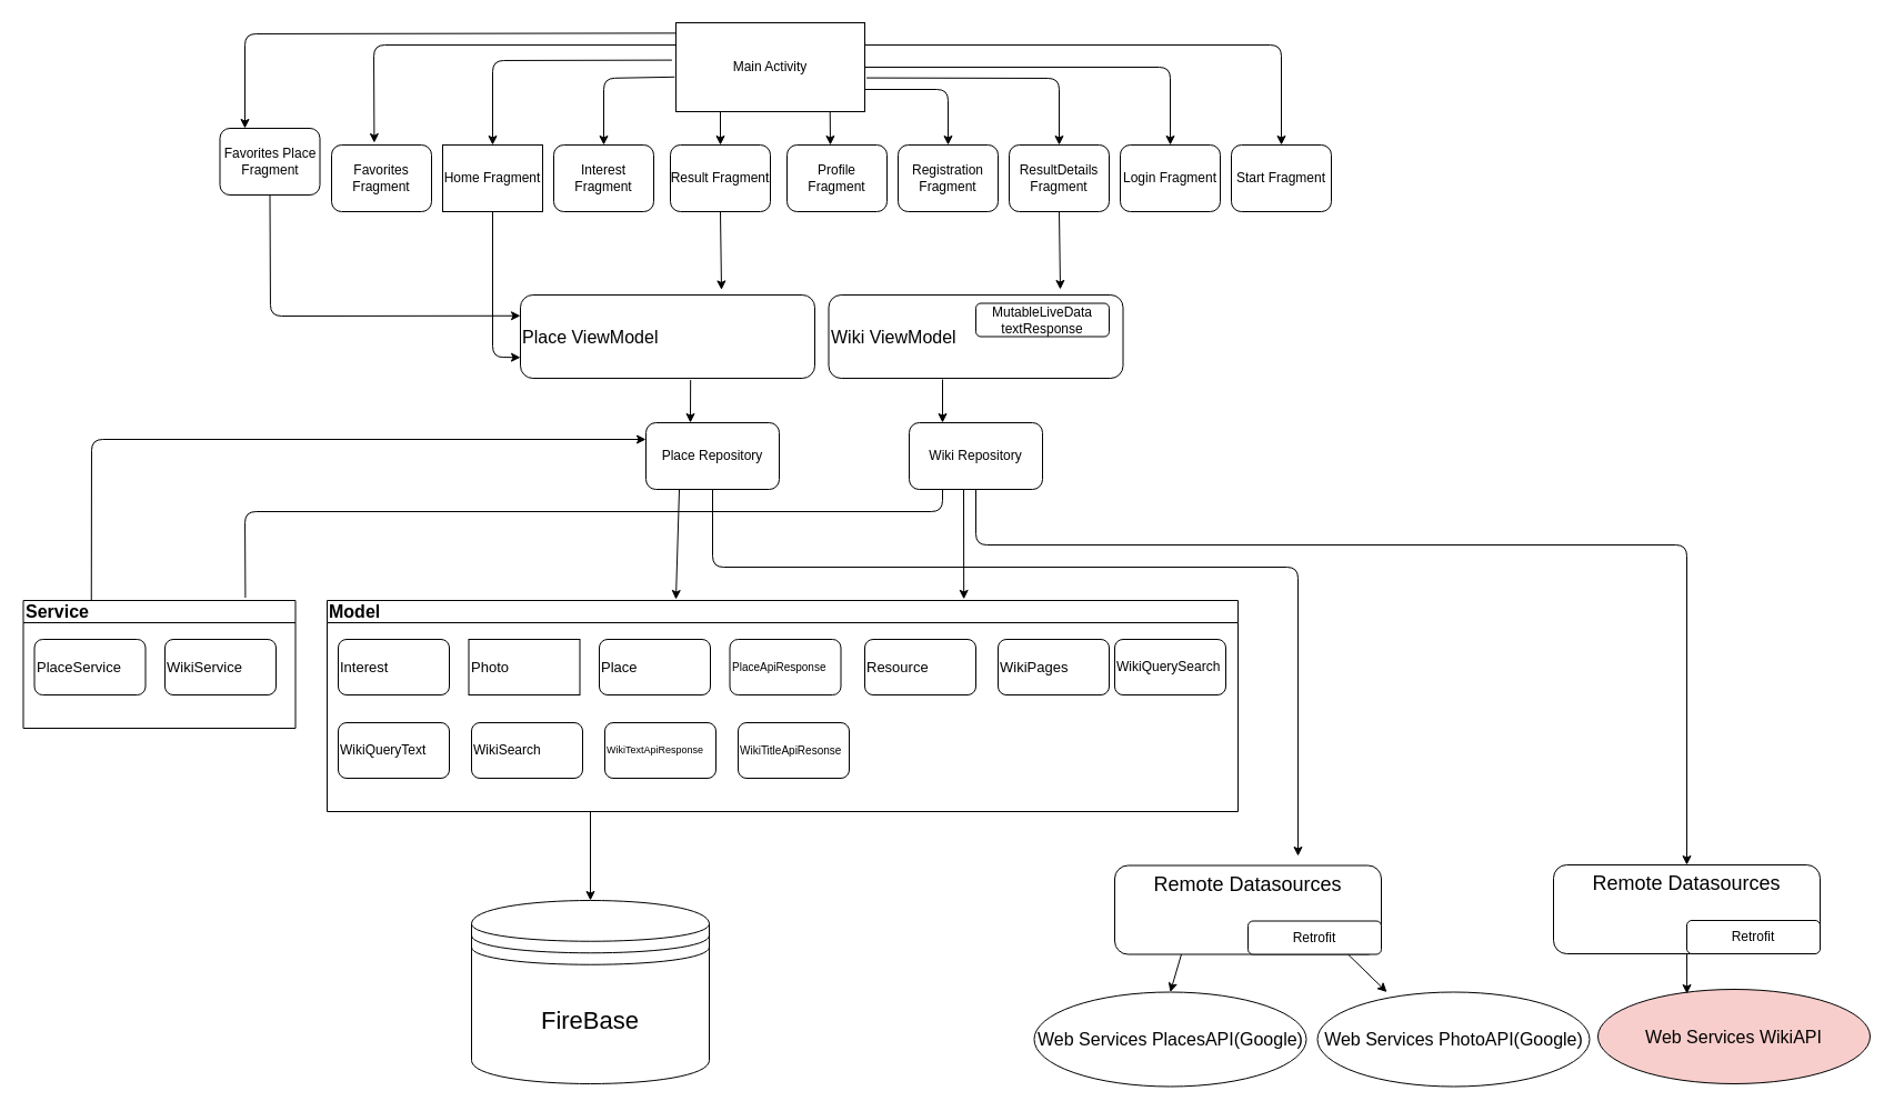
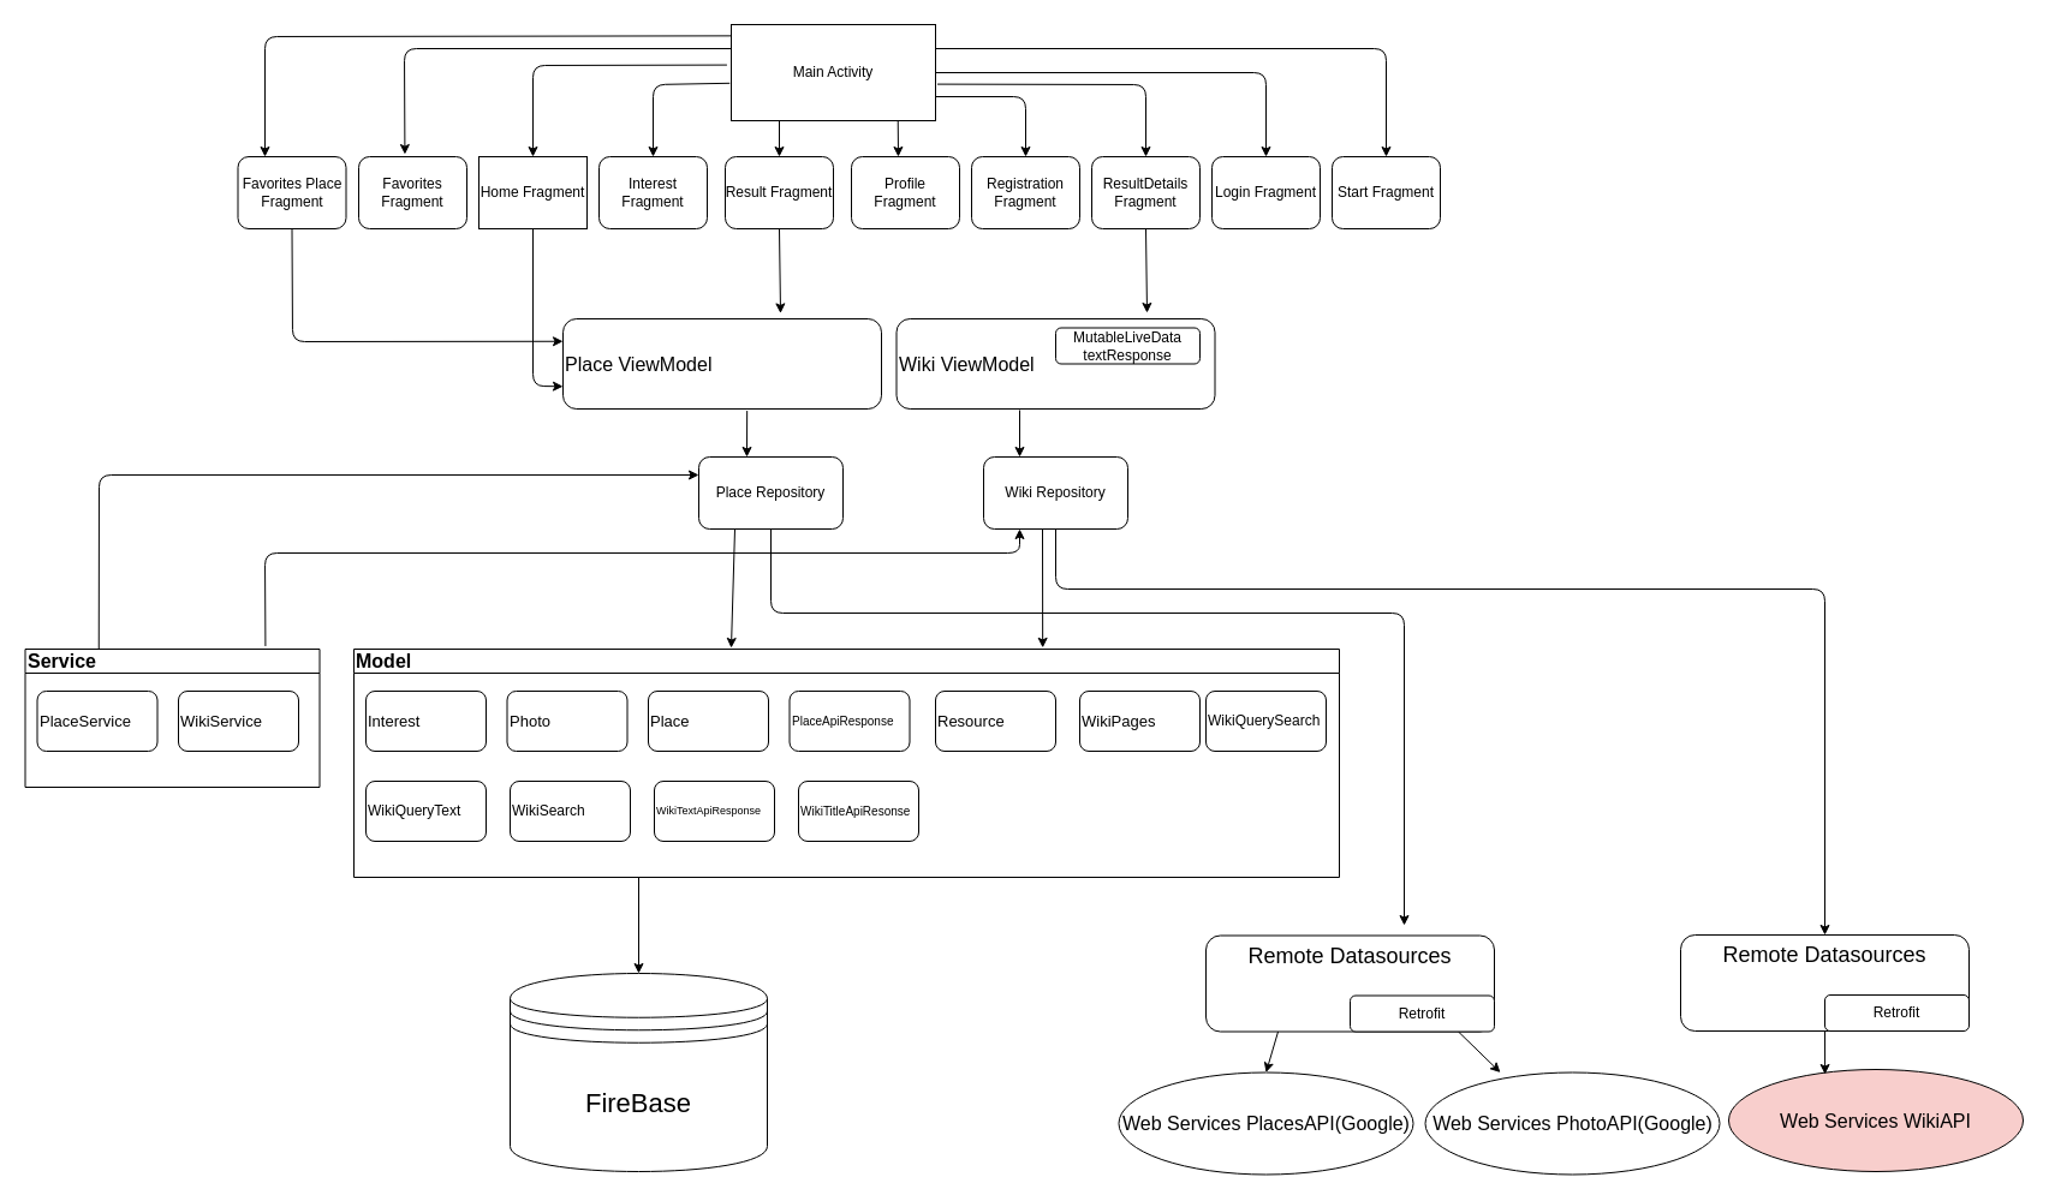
  <mxCell id="0" />
  <mxCell id="1" parent="0" />
  <mxCell id="2" value="Main Activity" style="rounded=0;whiteSpace=wrap;html=1;" parent="1" vertex="1"><mxGeometry x="608" y="20" width="170" height="80" as="geometry" /></mxCell>
  <mxCell id="3" value="Favorites Fragment" style="rounded=1;whiteSpace=wrap;html=1;" parent="1" vertex="1"><mxGeometry x="298" y="130" width="90" height="60" as="geometry" /></mxCell>
  <mxCell id="4" value="Home Fragment" style="whiteSpace=wrap;html=1;rounded=0;" parent="1" vertex="1"><mxGeometry x="398" y="130" width="90" height="60" as="geometry" /></mxCell>
  <mxCell id="5" value="Interest Fragment" style="rounded=1;whiteSpace=wrap;html=1;" parent="1" vertex="1"><mxGeometry x="498" y="130" width="90" height="60" as="geometry" /></mxCell>
  <mxCell id="6" value="Login Fragment" style="rounded=1;whiteSpace=wrap;html=1;" parent="1" vertex="1"><mxGeometry x="1008" y="130" width="90" height="60" as="geometry" /></mxCell>
  <mxCell id="7" value="Profile Fragment" style="rounded=1;whiteSpace=wrap;html=1;" parent="1" vertex="1"><mxGeometry x="708" y="130" width="90" height="60" as="geometry" /></mxCell>
  <mxCell id="8" value="Registration Fragment" style="rounded=1;whiteSpace=wrap;html=1;" parent="1" vertex="1"><mxGeometry x="808" y="130" width="90" height="60" as="geometry" /></mxCell>
  <mxCell id="9" value="ResultDetails Fragment" style="rounded=1;whiteSpace=wrap;html=1;" parent="1" vertex="1"><mxGeometry x="908" y="130" width="90" height="60" as="geometry" /></mxCell>
  <mxCell id="10" value="Result&amp;nbsp;Fragment" style="rounded=1;whiteSpace=wrap;html=1;" parent="1" vertex="1"><mxGeometry x="603" y="130" width="90" height="60" as="geometry" /></mxCell>
  <mxCell id="11" value="Start Fragment" style="rounded=1;whiteSpace=wrap;html=1;" parent="1" vertex="1"><mxGeometry x="1108" y="130" width="90" height="60" as="geometry" /></mxCell>
  <mxCell id="12" value="Place ViewModel" style="rounded=1;whiteSpace=wrap;html=1;align=left;verticalAlign=middle;fontSize=16;" parent="1" vertex="1"><mxGeometry x="468" y="265" width="265" height="75" as="geometry" /></mxCell>
  <mxCell id="13" value="Place Repository" style="rounded=1;whiteSpace=wrap;html=1;" parent="1" vertex="1"><mxGeometry x="581" y="380" width="120" height="60" as="geometry" /></mxCell>
  <mxCell id="14" value="Wiki Repository" style="rounded=1;whiteSpace=wrap;html=1;" parent="1" vertex="1"><mxGeometry x="818" y="380" width="120" height="60" as="geometry" /></mxCell>
  <mxCell id="15" value="" style="endArrow=classic;html=1;exitX=0;exitY=0.25;exitDx=0;exitDy=0;entryX=0.427;entryY=-0.033;entryDx=0;entryDy=0;entryPerimeter=0;" parent="1" source="2" target="3" edge="1"><mxGeometry width="50" height="50" relative="1" as="geometry"><mxPoint x="298" y="500" as="sourcePoint" /><mxPoint x="348" y="450" as="targetPoint" /><Array as="points"><mxPoint x="336" y="40" /></Array></mxGeometry></mxCell>
  <mxCell id="16" value="" style="endArrow=classic;html=1;entryX=0.5;entryY=0;entryDx=0;entryDy=0;exitX=-0.021;exitY=0.42;exitDx=0;exitDy=0;exitPerimeter=0;" parent="1" source="2" target="4" edge="1"><mxGeometry width="50" height="50" relative="1" as="geometry"><mxPoint x="298" y="500" as="sourcePoint" /><mxPoint x="348" y="450" as="targetPoint" /><Array as="points"><mxPoint x="443" y="54" /></Array></mxGeometry></mxCell>
  <mxCell id="17" value="" style="endArrow=classic;html=1;entryX=0.5;entryY=0;entryDx=0;entryDy=0;exitX=-0.007;exitY=0.61;exitDx=0;exitDy=0;exitPerimeter=0;" parent="1" source="2" target="5" edge="1"><mxGeometry width="50" height="50" relative="1" as="geometry"><mxPoint x="298" y="500" as="sourcePoint" /><mxPoint x="348" y="450" as="targetPoint" /><Array as="points"><mxPoint x="543" y="70" /></Array></mxGeometry></mxCell>
  <mxCell id="18" value="" style="endArrow=classic;html=1;exitX=0.816;exitY=1;exitDx=0;exitDy=0;exitPerimeter=0;" parent="1" source="2" edge="1"><mxGeometry width="50" height="50" relative="1" as="geometry"><mxPoint x="298" y="500" as="sourcePoint" /><mxPoint x="747" y="130" as="targetPoint" /></mxGeometry></mxCell>
  <mxCell id="19" value="" style="endArrow=classic;html=1;exitX=1;exitY=0.75;exitDx=0;exitDy=0;entryX=0.5;entryY=0;entryDx=0;entryDy=0;" parent="1" source="2" target="8" edge="1"><mxGeometry width="50" height="50" relative="1" as="geometry"><mxPoint x="298" y="500" as="sourcePoint" /><mxPoint x="348" y="450" as="targetPoint" /><Array as="points"><mxPoint x="853" y="80" /></Array></mxGeometry></mxCell>
  <mxCell id="20" value="" style="endArrow=classic;html=1;entryX=0.5;entryY=0;entryDx=0;entryDy=0;exitX=1.009;exitY=0.62;exitDx=0;exitDy=0;exitPerimeter=0;" parent="1" source="2" target="9" edge="1"><mxGeometry width="50" height="50" relative="1" as="geometry"><mxPoint x="298" y="500" as="sourcePoint" /><mxPoint x="348" y="450" as="targetPoint" /><Array as="points"><mxPoint x="953" y="70" /></Array></mxGeometry></mxCell>
  <mxCell id="21" value="" style="endArrow=classic;html=1;exitX=1;exitY=0.25;exitDx=0;exitDy=0;entryX=0.5;entryY=0;entryDx=0;entryDy=0;" parent="1" source="2" target="11" edge="1"><mxGeometry width="50" height="50" relative="1" as="geometry"><mxPoint x="298" y="500" as="sourcePoint" /><mxPoint x="348" y="450" as="targetPoint" /><Array as="points"><mxPoint x="1153" y="40" /></Array></mxGeometry></mxCell>
  <mxCell id="22" value="Wiki ViewModel" style="rounded=1;whiteSpace=wrap;html=1;align=left;verticalAlign=middle;fontSize=16;" parent="1" vertex="1"><mxGeometry x="745.5" y="265" width="265" height="75" as="geometry" /></mxCell>
  <mxCell id="23" value="MutableLiveData&lt;br&gt;textResponse" style="rounded=1;whiteSpace=wrap;html=1;" parent="1" vertex="1"><mxGeometry x="878" y="272.5" width="120" height="30" as="geometry" /></mxCell>
  <mxCell id="24" value="" style="endArrow=classic;html=1;fontSize=16;exitX=0.578;exitY=1.021;exitDx=0;exitDy=0;exitPerimeter=0;" parent="1" source="12" edge="1"><mxGeometry width="50" height="50" relative="1" as="geometry"><mxPoint x="298" y="500" as="sourcePoint" /><mxPoint x="621" y="380" as="targetPoint" /></mxGeometry></mxCell>
  <mxCell id="25" value="" style="endArrow=classic;html=1;fontSize=16;" parent="1" edge="1"><mxGeometry width="50" height="50" relative="1" as="geometry"><mxPoint x="848" y="341" as="sourcePoint" /><mxPoint x="848" y="380" as="targetPoint" /></mxGeometry></mxCell>
  <mxCell id="26" value="Model" style="swimlane;html=1;startSize=20;horizontal=1;containerType=tree;fontSize=16;align=left;" parent="1" vertex="1"><mxGeometry x="294" y="540" width="820" height="190" as="geometry" /></mxCell>
  <mxCell id="27" value="PlaceApiResponse" style="rounded=1;whiteSpace=wrap;html=1;fontSize=10;align=left;" parent="26" vertex="1"><mxGeometry x="362.5" y="35" width="100" height="50" as="geometry" /></mxCell>
  <mxCell id="28" value="Place" style="rounded=1;whiteSpace=wrap;html=1;fontSize=13;align=left;" parent="26" vertex="1"><mxGeometry x="245" y="35" width="100" height="50" as="geometry" /></mxCell>
- <mxCell id="29" value="Photo" style="whiteSpace=wrap;html=1;fontSize=13;align=left;rounded=0;" parent="26" vertex="1"><mxGeometry x="127.5" y="35" width="100" height="50" as="geometry" /></mxCell>
+ <mxCell id="29" value="Photo" style="rounded=1;whiteSpace=wrap;html=1;fontSize=13;align=left;" parent="26" vertex="1"><mxGeometry x="127.5" y="35" width="100" height="50" as="geometry" /></mxCell>
  <mxCell id="30" value="Interest" style="rounded=1;whiteSpace=wrap;html=1;fontSize=13;align=left;" parent="26" vertex="1"><mxGeometry x="10" y="35" width="100" height="50" as="geometry" /></mxCell>
  <mxCell id="31" value="WikiQueryText" style="rounded=1;whiteSpace=wrap;html=1;fontSize=12;align=left;" parent="26" vertex="1"><mxGeometry x="10" y="110" width="100" height="50" as="geometry" /></mxCell>
  <mxCell id="32" value="WikiSearch" style="rounded=1;whiteSpace=wrap;html=1;fontSize=12;align=left;" parent="26" vertex="1"><mxGeometry x="130" y="110" width="100" height="50" as="geometry" /></mxCell>
  <mxCell id="33" value="WikiTextApiResponse" style="rounded=1;whiteSpace=wrap;html=1;fontSize=9;align=left;" parent="26" vertex="1"><mxGeometry x="250" y="110" width="100" height="50" as="geometry" /></mxCell>
  <mxCell id="34" value="WikiTitleApiResonse" style="rounded=1;whiteSpace=wrap;html=1;fontSize=10;align=left;" parent="26" vertex="1"><mxGeometry x="370" y="110" width="100" height="50" as="geometry" /></mxCell>
  <mxCell id="35" value="Resource" style="rounded=1;whiteSpace=wrap;html=1;fontSize=13;align=left;" parent="26" vertex="1"><mxGeometry x="484" y="35" width="100" height="50" as="geometry" /></mxCell>
  <mxCell id="36" value="WikiPages" style="rounded=1;whiteSpace=wrap;html=1;fontSize=13;align=left;" parent="26" vertex="1"><mxGeometry x="604" y="35" width="100" height="50" as="geometry" /></mxCell>
  <mxCell id="37" value="WikiQuerySearch" style="rounded=1;whiteSpace=wrap;html=1;fontSize=12;align=left;" parent="26" vertex="1"><mxGeometry x="709" y="35" width="100" height="50" as="geometry" /></mxCell>
  <mxCell id="38" value="" style="endArrow=classic;html=1;fontSize=13;exitX=0.25;exitY=1;exitDx=0;exitDy=0;" parent="1" source="13" edge="1"><mxGeometry width="50" height="50" relative="1" as="geometry"><mxPoint x="618" y="450" as="sourcePoint" /><mxPoint x="608" y="539" as="targetPoint" /></mxGeometry></mxCell>
  <mxCell id="39" value="" style="endArrow=classic;html=1;fontSize=13;entryX=0.699;entryY=-0.006;entryDx=0;entryDy=0;entryPerimeter=0;" parent="1" target="26" edge="1"><mxGeometry width="50" height="50" relative="1" as="geometry"><mxPoint x="867" y="440" as="sourcePoint" /><mxPoint x="348" y="750" as="targetPoint" /></mxGeometry></mxCell>
  <mxCell id="40" value="Web Services PlacesAPI(Google)" style="ellipse;whiteSpace=wrap;html=1;fontSize=16;align=center;" parent="1" vertex="1"><mxGeometry x="930.5" y="892.5" width="245" height="85" as="geometry" /></mxCell>
  <mxCell id="41" value="Web Services WikiAPI" style="ellipse;whiteSpace=wrap;html=1;fontSize=16;align=center;fillColor=#f8cecc;" parent="1" vertex="1"><mxGeometry x="1438" y="890" width="245" height="85" as="geometry" /></mxCell>
  <mxCell id="42" value="" style="endArrow=classic;html=1;fontSize=22;exitX=0.5;exitY=1;exitDx=0;exitDy=0;" parent="1" source="13" edge="1"><mxGeometry width="50" height="50" relative="1" as="geometry"><mxPoint x="1238" y="560" as="sourcePoint" /><mxPoint x="1168" y="770" as="targetPoint" /><Array as="points"><mxPoint x="641" y="510" /><mxPoint x="1168" y="510" /></Array></mxGeometry></mxCell>
  <mxCell id="43" value="" style="endArrow=classic;html=1;fontSize=22;entryX=0.5;entryY=0;entryDx=0;entryDy=0;exitX=0.5;exitY=1;exitDx=0;exitDy=0;" parent="1" source="14" target="64" edge="1"><mxGeometry width="50" height="50" relative="1" as="geometry"><mxPoint x="1558" y="590" as="sourcePoint" /><mxPoint x="1738" y="820" as="targetPoint" /><Array as="points"><mxPoint x="878" y="490" /><mxPoint x="1518" y="490" /></Array></mxGeometry></mxCell>
  <mxCell id="44" value="" style="endArrow=classic;html=1;fontSize=22;entryX=0.327;entryY=0.047;entryDx=0;entryDy=0;exitX=0;exitY=0.75;exitDx=0;exitDy=0;entryPerimeter=0;" parent="1" source="65" target="41" edge="1"><mxGeometry width="50" height="50" relative="1" as="geometry"><mxPoint x="1752.4" y="950" as="sourcePoint" /><mxPoint x="558" y="1160" as="targetPoint" /></mxGeometry></mxCell>
  <mxCell id="45" value="" style="endArrow=classic;html=1;fontSize=22;entryX=0.5;entryY=0;entryDx=0;entryDy=0;exitX=0.25;exitY=1;exitDx=0;exitDy=0;" parent="1" source="67" target="40" edge="1"><mxGeometry width="50" height="50" relative="1" as="geometry"><mxPoint x="1164" y="900" as="sourcePoint" /><mxPoint x="558" y="1160" as="targetPoint" /></mxGeometry></mxCell>
  <mxCell id="46" value="Service" style="swimlane;html=1;startSize=20;horizontal=1;containerType=tree;fontSize=16;align=left;" parent="1" vertex="1"><mxGeometry x="20.5" y="540" width="245" height="115" as="geometry" /></mxCell>
  <mxCell id="47" value="WikiService" style="rounded=1;whiteSpace=wrap;html=1;fontSize=13;align=left;" parent="46" vertex="1"><mxGeometry x="127.5" y="35" width="100" height="50" as="geometry" /></mxCell>
  <mxCell id="48" value="PlaceService" style="rounded=1;whiteSpace=wrap;html=1;fontSize=13;align=left;" parent="46" vertex="1"><mxGeometry x="10" y="35" width="100" height="50" as="geometry" /></mxCell>
  <mxCell id="49" value="FireBase" style="shape=datastore;whiteSpace=wrap;html=1;fontSize=22;align=center;" parent="1" vertex="1"><mxGeometry x="424" y="810" width="214" height="165" as="geometry" /></mxCell>
  <mxCell id="50" value="" style="endArrow=classic;html=1;fontSize=16;entryX=0.5;entryY=0;entryDx=0;entryDy=0;" parent="1" target="49" edge="1"><mxGeometry width="50" height="50" relative="1" as="geometry"><mxPoint x="531" y="730" as="sourcePoint" /><mxPoint x="348" y="1200" as="targetPoint" /></mxGeometry></mxCell>
  <mxCell id="51" value="" style="endArrow=classic;html=1;exitX=0.5;exitY=1;exitDx=0;exitDy=0;entryX=0.683;entryY=-0.061;entryDx=0;entryDy=0;entryPerimeter=0;" edge="1" parent="1" source="10" target="12"><mxGeometry width="50" height="50" relative="1" as="geometry"><mxPoint x="-102" y="1180" as="sourcePoint" /><mxPoint x="-52" y="1130" as="targetPoint" /></mxGeometry></mxCell>
  <mxCell id="52" value="" style="endArrow=classic;html=1;entryX=0.5;entryY=0;entryDx=0;entryDy=0;exitX=1;exitY=0.5;exitDx=0;exitDy=0;" edge="1" parent="1" source="2" target="6"><mxGeometry width="50" height="50" relative="1" as="geometry"><mxPoint x="789.53" y="79.6" as="sourcePoint" /><mxPoint x="963" y="140" as="targetPoint" /><Array as="points"><mxPoint x="1053" y="60" /></Array></mxGeometry></mxCell>
  <mxCell id="53" value="" style="endArrow=classic;html=1;" edge="1" parent="1"><mxGeometry width="50" height="50" relative="1" as="geometry"><mxPoint x="648" y="100" as="sourcePoint" /><mxPoint x="648" y="130" as="targetPoint" /></mxGeometry></mxCell>
  <mxCell id="54" value="" style="endArrow=classic;html=1;exitX=0.5;exitY=1;exitDx=0;exitDy=0;entryX=0;entryY=0.75;entryDx=0;entryDy=0;" edge="1" parent="1" source="4" target="12"><mxGeometry width="50" height="50" relative="1" as="geometry"><mxPoint x="353" y="200" as="sourcePoint" /><mxPoint x="353" y="300" as="targetPoint" /><Array as="points"><mxPoint x="443" y="321" /></Array></mxGeometry></mxCell>
  <mxCell id="55" value="" style="endArrow=classic;html=1;exitX=0.5;exitY=1;exitDx=0;exitDy=0;" edge="1" parent="1" source="9"><mxGeometry width="50" height="50" relative="1" as="geometry"><mxPoint x="863" y="200" as="sourcePoint" /><mxPoint x="954" y="260" as="targetPoint" /></mxGeometry></mxCell>
  <mxCell id="56" value="" style="endArrow=classic;html=1;entryX=0;entryY=0.25;entryDx=0;entryDy=0;exitX=0.25;exitY=0;exitDx=0;exitDy=0;" edge="1" parent="1" source="46" target="13"><mxGeometry width="50" height="50" relative="1" as="geometry"><mxPoint x="-102" y="1180" as="sourcePoint" /><mxPoint x="-52" y="1130" as="targetPoint" /><Array as="points"><mxPoint x="82" y="395" /></Array></mxGeometry></mxCell>
- <mxCell id="57" value="" style="endArrow=none;html=1;entryX=0.25;entryY=1;entryDx=0;entryDy=0;exitX=0.816;exitY=-0.022;exitDx=0;exitDy=0;exitPerimeter=0;" edge="1" parent="1" source="46" target="14"><mxGeometry width="50" height="50" relative="1" as="geometry"><mxPoint x="-30.75" y="552.5" as="sourcePoint" /><mxPoint x="591" y="405" as="targetPoint" /><Array as="points"><mxPoint x="220" y="460" /><mxPoint x="848" y="460" /></Array></mxGeometry></mxCell>
- <mxCell id="58" value="Favorites Place Fragment" style="rounded=1;whiteSpace=wrap;html=1;" vertex="1" parent="1"><mxGeometry x="197.5" y="115" width="90" height="60" as="geometry" /></mxCell>
+ <mxCell id="57" value="" style="endArrow=classic;html=1;entryX=0.25;entryY=1;entryDx=0;entryDy=0;exitX=0.816;exitY=-0.022;exitDx=0;exitDy=0;exitPerimeter=0;" edge="1" parent="1" source="46" target="14"><mxGeometry width="50" height="50" relative="1" as="geometry"><mxPoint x="-30.75" y="552.5" as="sourcePoint" /><mxPoint x="591" y="405" as="targetPoint" /><Array as="points"><mxPoint x="220" y="460" /><mxPoint x="848" y="460" /></Array></mxGeometry></mxCell>
+ <mxCell id="58" value="Favorites Place Fragment" style="rounded=1;whiteSpace=wrap;html=1;" vertex="1" parent="1"><mxGeometry x="197.5" y="130" width="90" height="60" as="geometry" /></mxCell>
  <mxCell id="59" value="" style="endArrow=classic;html=1;exitX=0.002;exitY=0.117;exitDx=0;exitDy=0;entryX=0.25;entryY=0;entryDx=0;entryDy=0;exitPerimeter=0;" edge="1" parent="1" source="2" target="58"><mxGeometry width="50" height="50" relative="1" as="geometry"><mxPoint x="618" y="50" as="sourcePoint" /><mxPoint x="346.43" y="138.02" as="targetPoint" /><Array as="points"><mxPoint x="220" y="30" /></Array></mxGeometry></mxCell>
  <mxCell id="60" value="" style="endArrow=classic;html=1;entryX=0;entryY=0.25;entryDx=0;entryDy=0;exitX=0.5;exitY=1;exitDx=0;exitDy=0;" edge="1" parent="1" source="58" target="12"><mxGeometry width="50" height="50" relative="1" as="geometry"><mxPoint x="-72" y="1180" as="sourcePoint" /><mxPoint x="-22" y="1130" as="targetPoint" /><Array as="points"><mxPoint x="243" y="284" /></Array></mxGeometry></mxCell>
  <mxCell id="61" value="Web Services PhotoAPI(Google)" style="ellipse;whiteSpace=wrap;html=1;fontSize=16;align=center;" vertex="1" parent="1"><mxGeometry x="1185.5" y="892.5" width="245" height="85" as="geometry" /></mxCell>
  <mxCell id="62" value="" style="endArrow=classic;html=1;entryX=0.255;entryY=0;entryDx=0;entryDy=0;exitX=0.75;exitY=1;exitDx=0;exitDy=0;entryPerimeter=0;" edge="1" parent="1" source="68" target="61"><mxGeometry width="50" height="50" relative="1" as="geometry"><mxPoint x="-102" y="1170" as="sourcePoint" /><mxPoint x="-52" y="1120" as="targetPoint" /></mxGeometry></mxCell>
  <mxCell id="63" value="" style="group" vertex="1" connectable="0" parent="1"><mxGeometry x="1398" y="778" width="240" height="80" as="geometry" /></mxCell>
  <mxCell id="64" value="Remote Datasources" style="rounded=1;whiteSpace=wrap;html=1;fontSize=18;verticalAlign=top;" parent="63" vertex="1"><mxGeometry width="240" height="80" as="geometry" /></mxCell>
  <mxCell id="65" value="Retrofit" style="rounded=1;whiteSpace=wrap;html=1;" parent="63" vertex="1"><mxGeometry x="120" y="50" width="120" height="30" as="geometry" /></mxCell>
  <mxCell id="66" value="" style="group" vertex="1" connectable="0" parent="1"><mxGeometry x="1003" y="778.5" width="240" height="80" as="geometry" /></mxCell>
  <mxCell id="67" value="Remote Datasources" style="rounded=1;whiteSpace=wrap;html=1;fontSize=18;verticalAlign=top;" parent="66" vertex="1"><mxGeometry width="240" height="80" as="geometry" /></mxCell>
  <mxCell id="68" value="Retrofit" style="rounded=1;whiteSpace=wrap;html=1;" parent="66" vertex="1"><mxGeometry x="120" y="50" width="120" height="30" as="geometry" /></mxCell>
